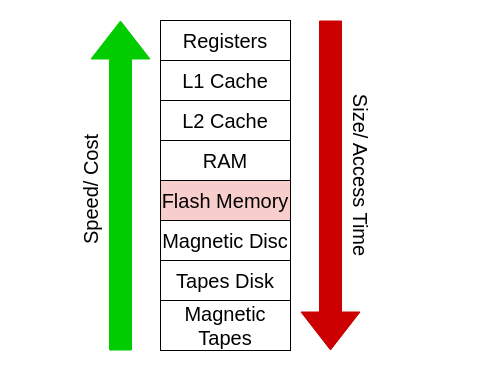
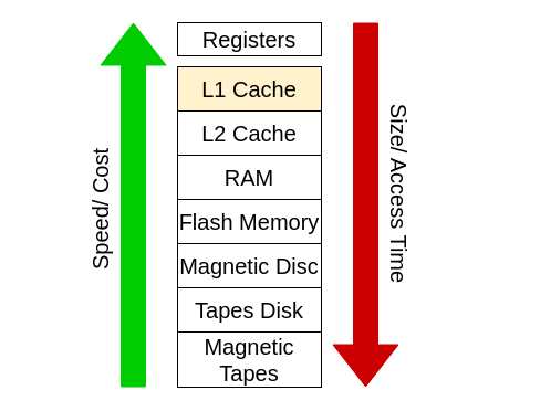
  <mxCell id="0" />
  <mxCell id="1" parent="0" />
  <mxCell id="2" value="" style="shape=flexArrow;endArrow=classic;html=1;strokeColor=#00CC00;fillColor=#00CC00;endWidth=36;endSize=12.33;width=22;" edge="1" parent="1"><mxGeometry width="50" height="50" relative="1" as="geometry"><mxPoint x="120" y="350" as="sourcePoint" /><mxPoint x="120" y="20" as="targetPoint" /></mxGeometry></mxCell>
  <mxCell id="3" value="" style="shape=flexArrow;endArrow=classic;html=1;strokeColor=#CC0000;fillColor=#CC0000;endWidth=36;endSize=12.33;width=22;" edge="1" parent="1"><mxGeometry width="50" height="50" relative="1" as="geometry"><mxPoint x="330" y="20" as="sourcePoint" /><mxPoint x="330" y="350" as="targetPoint" /></mxGeometry></mxCell>
- <mxCell id="4" value="&lt;font style=&quot;font-size: 20px&quot;&gt;Registers&lt;/font&gt;" style="rounded=0;whiteSpace=wrap;html=1;" vertex="1" parent="1"><mxGeometry x="160" y="20" width="130" height="40" as="geometry" /></mxCell>
- <mxCell id="5" value="&lt;font style=&quot;font-size: 20px&quot;&gt;L1 Cache&lt;/font&gt;" style="rounded=0;whiteSpace=wrap;html=1;" vertex="1" parent="1"><mxGeometry x="160" y="60" width="130" height="40" as="geometry" /></mxCell>
+ <mxCell id="4" value="&lt;font style=&quot;font-size: 20px&quot;&gt;Registers&lt;/font&gt;" style="rounded=0;whiteSpace=wrap;html=1;" vertex="1" parent="1"><mxGeometry x="160" y="20" width="130" height="30" as="geometry" /></mxCell>
+ <mxCell id="5" value="&lt;font style=&quot;font-size: 20px&quot;&gt;L1 Cache&lt;/font&gt;" style="rounded=0;whiteSpace=wrap;html=1;fillColor=#fff2cc;" vertex="1" parent="1"><mxGeometry x="160" y="60" width="130" height="40" as="geometry" /></mxCell>
  <mxCell id="6" value="&lt;font style=&quot;font-size: 20px&quot;&gt;L2 Cache&lt;/font&gt;" style="rounded=0;whiteSpace=wrap;html=1;" vertex="1" parent="1"><mxGeometry x="160" y="100" width="130" height="40" as="geometry" /></mxCell>
  <mxCell id="7" value="&lt;font style=&quot;font-size: 20px&quot;&gt;RAM&lt;/font&gt;" style="rounded=0;whiteSpace=wrap;html=1;" vertex="1" parent="1"><mxGeometry x="160" y="140" width="130" height="40" as="geometry" /></mxCell>
- <mxCell id="8" value="&lt;font style=&quot;font-size: 20px&quot;&gt;Flash Memory&lt;/font&gt;" style="rounded=0;whiteSpace=wrap;html=1;fillColor=#f8cecc;" vertex="1" parent="1"><mxGeometry x="160" y="180" width="130" height="40" as="geometry" /></mxCell>
+ <mxCell id="8" value="&lt;font style=&quot;font-size: 20px&quot;&gt;Flash Memory&lt;/font&gt;" style="rounded=0;whiteSpace=wrap;html=1;" vertex="1" parent="1"><mxGeometry x="160" y="180" width="130" height="40" as="geometry" /></mxCell>
  <mxCell id="9" value="&lt;font style=&quot;font-size: 20px&quot;&gt;Magnetic Disc&lt;/font&gt;" style="rounded=0;whiteSpace=wrap;html=1;" vertex="1" parent="1"><mxGeometry x="160" y="220" width="130" height="40" as="geometry" /></mxCell>
  <mxCell id="10" value="&lt;font style=&quot;font-size: 20px&quot;&gt;Tapes Disk&lt;/font&gt;" style="rounded=0;whiteSpace=wrap;html=1;" vertex="1" parent="1"><mxGeometry x="160" y="260" width="130" height="40" as="geometry" /></mxCell>
  <mxCell id="11" value="&lt;font style=&quot;font-size: 20px&quot;&gt;Magnetic Tapes&lt;/font&gt;" style="rounded=0;whiteSpace=wrap;html=1;" vertex="1" parent="1"><mxGeometry x="160" y="300" width="130" height="50" as="geometry" /></mxCell>
  <mxCell id="12" value="&lt;font style=&quot;font-size: 20px&quot;&gt;Speed/ Cost&lt;/font&gt;" style="text;html=1;strokeColor=none;fillColor=none;align=center;verticalAlign=middle;whiteSpace=wrap;rounded=0;strokeWidth=1;rotation=-90;" vertex="1" parent="1"><mxGeometry x="20" y="170" width="140" height="38" as="geometry" /></mxCell>
  <mxCell id="13" value="&lt;font style=&quot;font-size: 20px&quot;&gt;Size/ Access Time&lt;br&gt;&lt;/font&gt;" style="text;html=1;strokeColor=none;fillColor=none;align=center;verticalAlign=middle;whiteSpace=wrap;rounded=0;strokeWidth=1;rotation=90;" vertex="1" parent="1"><mxGeometry x="246" y="156" width="230" height="38" as="geometry" /></mxCell>
